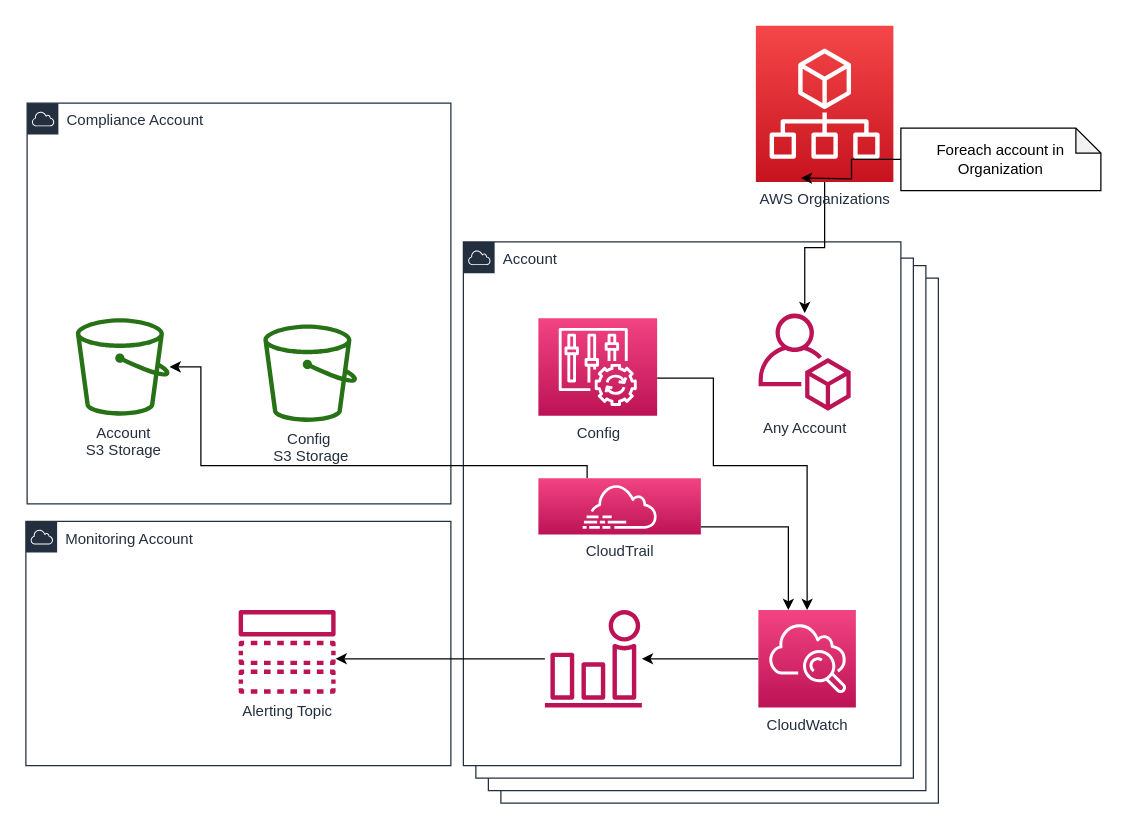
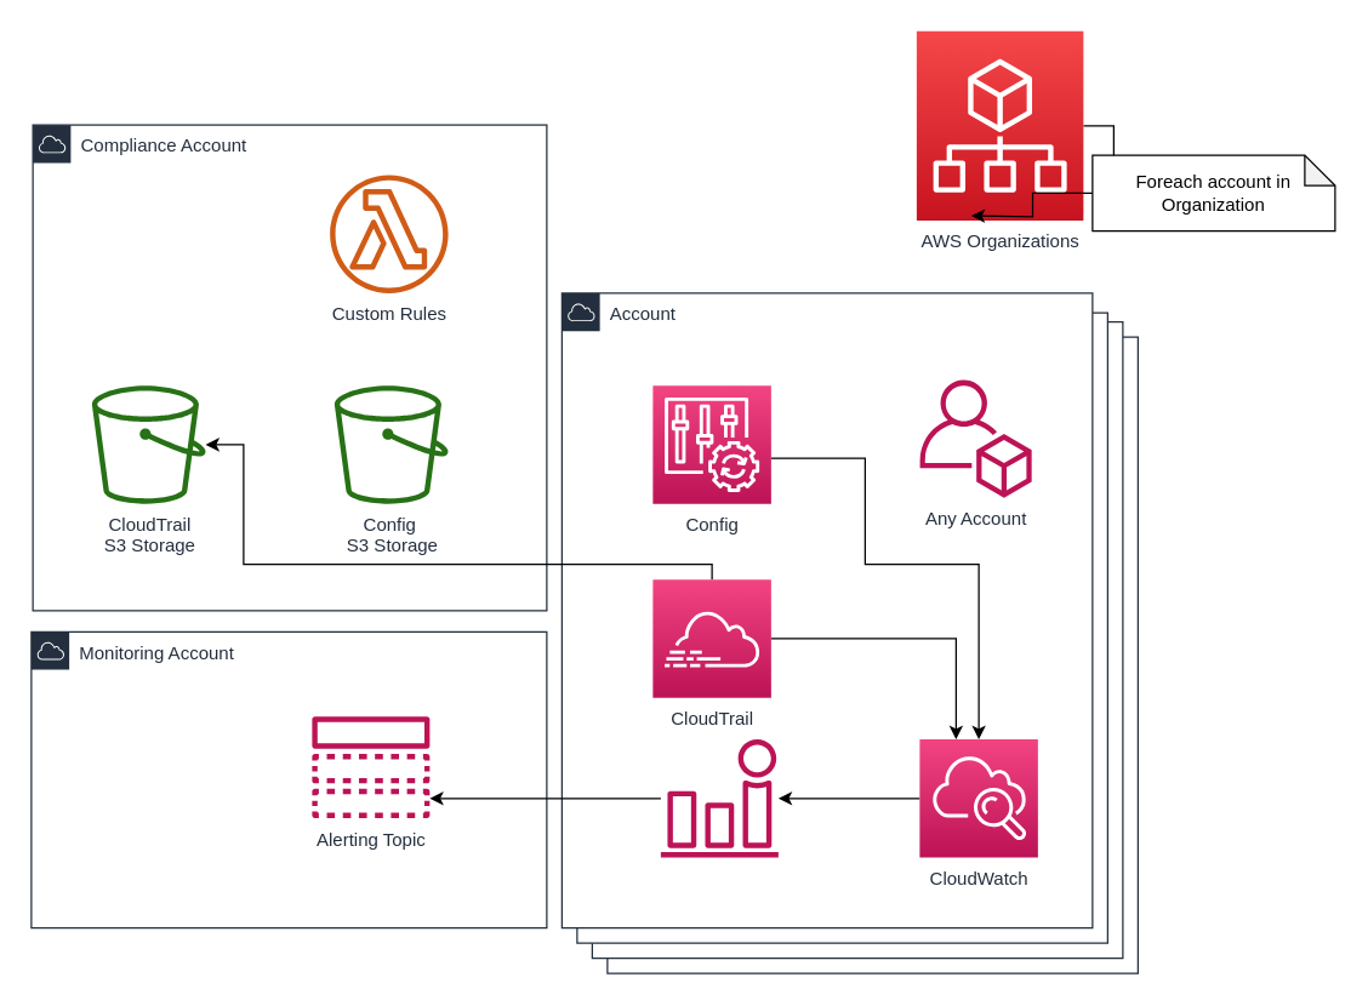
  <mxCell id="0" />
  <mxCell id="1" parent="0" />
  <mxCell id="2" value="Account" style="points=[[0,0],[0.25,0],[0.5,0],[0.75,0],[1,0],[1,0.25],[1,0.5],[1,0.75],[1,1],[0.75,1],[0.5,1],[0.25,1],[0,1],[0,0.75],[0,0.5],[0,0.25]];outlineConnect=0;gradientColor=none;html=1;whiteSpace=wrap;fontSize=12;fontStyle=0;shape=mxgraph.aws4.group;grIcon=mxgraph.aws4.group_aws_cloud;strokeColor=#232F3E;fillColor=#ffffff;verticalAlign=top;align=left;spacingLeft=30;fontColor=#232F3E;dashed=0;" vertex="1" parent="1"><mxGeometry x="400" y="222" width="350" height="420" as="geometry" /></mxCell>
  <mxCell id="3" value="Compliance Account" style="points=[[0,0],[0.25,0],[0.5,0],[0.75,0],[1,0],[1,0.25],[1,0.5],[1,0.75],[1,1],[0.75,1],[0.5,1],[0.25,1],[0,1],[0,0.75],[0,0.5],[0,0.25]];outlineConnect=0;gradientColor=none;html=1;whiteSpace=wrap;fontSize=12;fontStyle=0;shape=mxgraph.aws4.group;grIcon=mxgraph.aws4.group_aws_cloud;strokeColor=#232F3E;fillColor=#ffffff;verticalAlign=top;align=left;spacingLeft=30;fontColor=#232F3E;dashed=0;" vertex="1" parent="1"><mxGeometry x="21" y="82" width="339" height="320.5" as="geometry" /></mxCell>
  <mxCell id="4" value="Account" style="points=[[0,0],[0.25,0],[0.5,0],[0.75,0],[1,0],[1,0.25],[1,0.5],[1,0.75],[1,1],[0.75,1],[0.5,1],[0.25,1],[0,1],[0,0.75],[0,0.5],[0,0.25]];outlineConnect=0;gradientColor=none;html=1;whiteSpace=wrap;fontSize=12;fontStyle=0;shape=mxgraph.aws4.group;grIcon=mxgraph.aws4.group_aws_cloud;strokeColor=#232F3E;fillColor=#ffffff;verticalAlign=top;align=left;spacingLeft=30;fontColor=#232F3E;dashed=0;" parent="1" vertex="1"><mxGeometry x="390" y="212" width="350" height="420" as="geometry" /></mxCell>
  <mxCell id="5" value="Account" style="points=[[0,0],[0.25,0],[0.5,0],[0.75,0],[1,0],[1,0.25],[1,0.5],[1,0.75],[1,1],[0.75,1],[0.5,1],[0.25,1],[0,1],[0,0.75],[0,0.5],[0,0.25]];outlineConnect=0;gradientColor=none;html=1;whiteSpace=wrap;fontSize=12;fontStyle=0;shape=mxgraph.aws4.group;grIcon=mxgraph.aws4.group_aws_cloud;strokeColor=#232F3E;fillColor=#ffffff;verticalAlign=top;align=left;spacingLeft=30;fontColor=#232F3E;dashed=0;" parent="1" vertex="1"><mxGeometry x="380" y="206" width="350" height="416" as="geometry" /></mxCell>
  <mxCell id="6" value="Account" style="points=[[0,0],[0.25,0],[0.5,0],[0.75,0],[1,0],[1,0.25],[1,0.5],[1,0.75],[1,1],[0.75,1],[0.5,1],[0.25,1],[0,1],[0,0.75],[0,0.5],[0,0.25]];outlineConnect=0;gradientColor=none;html=1;whiteSpace=wrap;fontSize=12;fontStyle=0;shape=mxgraph.aws4.group;grIcon=mxgraph.aws4.group_aws_cloud;strokeColor=#232F3E;fillColor=#ffffff;verticalAlign=top;align=left;spacingLeft=30;fontColor=#232F3E;dashed=0;" parent="1" vertex="1"><mxGeometry x="370" y="193" width="350" height="419" as="geometry" /></mxCell>
- <mxCell id="7" style="edgeStyle=orthogonalEdgeStyle;rounded=0;orthogonalLoop=1;jettySize=auto;html=1;" parent="1" source="9" target="8" edge="1"><mxGeometry relative="1" as="geometry"><mxPoint x="288" y="288" as="sourcePoint" /></mxGeometry></mxCell>
+ <mxCell id="7" style="edgeStyle=orthogonalEdgeStyle;rounded=0;orthogonalLoop=1;jettySize=auto;html=1;" parent="1" source="9" target="11" edge="1"><mxGeometry relative="1" as="geometry"><mxPoint x="288" y="288" as="sourcePoint" /></mxGeometry></mxCell>
  <mxCell id="8" value="Any Account" style="outlineConnect=0;fontColor=#232F3E;gradientColor=none;fillColor=#BC1356;strokeColor=none;dashed=0;verticalLabelPosition=bottom;verticalAlign=top;align=center;html=1;fontSize=12;fontStyle=0;aspect=fixed;pointerEvents=1;shape=mxgraph.aws4.organizations_account;" parent="1" vertex="1"><mxGeometry x="606" y="250" width="74" height="78" as="geometry" /></mxCell>
  <mxCell id="9" value="AWS Organizations&lt;br&gt;" style="outlineConnect=0;fontColor=#232F3E;gradientColor=#F54749;gradientDirection=north;fillColor=#C7131F;strokeColor=#ffffff;dashed=0;verticalLabelPosition=bottom;verticalAlign=top;align=center;html=1;fontSize=12;fontStyle=0;aspect=fixed;shape=mxgraph.aws4.resourceIcon;resIcon=mxgraph.aws4.organizations;" parent="1" vertex="1"><mxGeometry x="604" y="20" width="110" height="125" as="geometry" /></mxCell>
  <mxCell id="10" style="edgeStyle=orthogonalEdgeStyle;rounded=0;orthogonalLoop=1;jettySize=auto;html=1;" edge="1" parent="1" source="11"><mxGeometry relative="1" as="geometry"><mxPoint x="640" y="142" as="targetPoint" /></mxGeometry></mxCell>
  <mxCell id="11" value="Foreach account in Organization" style="shape=note;whiteSpace=wrap;html=1;backgroundOutline=1;darkOpacity=0.05;strokeColor=#000000;fillColor=#FFFFFF;size=20;" parent="1" vertex="1"><mxGeometry x="720" y="102" width="160" height="50" as="geometry" /></mxCell>
  <mxCell id="12" value="Monitoring Account" style="points=[[0,0],[0.25,0],[0.5,0],[0.75,0],[1,0],[1,0.25],[1,0.5],[1,0.75],[1,1],[0.75,1],[0.5,1],[0.25,1],[0,1],[0,0.75],[0,0.5],[0,0.25]];outlineConnect=0;gradientColor=none;html=1;whiteSpace=wrap;fontSize=12;fontStyle=0;shape=mxgraph.aws4.group;grIcon=mxgraph.aws4.group_aws_cloud;strokeColor=#232F3E;fillColor=#ffffff;verticalAlign=top;align=left;spacingLeft=30;fontColor=#232F3E;dashed=0;" parent="1" vertex="1"><mxGeometry x="20" y="416.5" width="340" height="195.5" as="geometry" /></mxCell>
- <mxCell id="13" value="Alerting Topic" style="outlineConnect=0;fontColor=#232F3E;gradientColor=none;fillColor=#BC1356;strokeColor=none;dashed=0;verticalLabelPosition=bottom;verticalAlign=top;align=center;html=1;fontSize=12;fontStyle=0;aspect=fixed;pointerEvents=1;shape=mxgraph.aws4.topic;" parent="1" vertex="1"><mxGeometry x="190" y="487.5" width="78" height="67" as="geometry" /></mxCell>
+ <mxCell id="13" value="Alerting Topic" style="outlineConnect=0;fontColor=#232F3E;gradientColor=none;fillColor=#BC1356;strokeColor=none;dashed=0;verticalLabelPosition=bottom;verticalAlign=top;align=center;html=1;fontSize=12;fontStyle=0;aspect=fixed;pointerEvents=1;shape=mxgraph.aws4.topic;" parent="1" vertex="1"><mxGeometry x="205" y="472.5" width="78" height="67" as="geometry" /></mxCell>
  <mxCell id="14" style="edgeStyle=orthogonalEdgeStyle;rounded=0;orthogonalLoop=1;jettySize=auto;html=1;" parent="1" target="13" edge="1" source="15"><mxGeometry relative="1" as="geometry"><mxPoint x="60" y="282.333" as="sourcePoint" /><Array as="points"><mxPoint x="250" y="521" /><mxPoint x="250" y="521" /></Array></mxGeometry></mxCell>
  <mxCell id="15" value="" style="outlineConnect=0;fontColor=#232F3E;gradientColor=none;fillColor=#BC1356;strokeColor=none;dashed=0;verticalLabelPosition=bottom;verticalAlign=top;align=center;html=1;fontSize=12;fontStyle=0;aspect=fixed;pointerEvents=1;shape=mxgraph.aws4.alarm;" parent="1" vertex="1"><mxGeometry x="435" y="487.5" width="78" height="78" as="geometry" /></mxCell>
  <mxCell id="16" style="edgeStyle=orthogonalEdgeStyle;rounded=0;orthogonalLoop=1;jettySize=auto;html=1;" edge="1" parent="1" source="17" target="15"><mxGeometry relative="1" as="geometry" /></mxCell>
  <mxCell id="17" value="CloudWatch" style="outlineConnect=0;fontColor=#232F3E;gradientColor=#F34482;gradientDirection=north;fillColor=#BC1356;strokeColor=#ffffff;dashed=0;verticalLabelPosition=bottom;verticalAlign=top;align=center;html=1;fontSize=12;fontStyle=0;aspect=fixed;shape=mxgraph.aws4.resourceIcon;resIcon=mxgraph.aws4.cloudwatch;" parent="1" vertex="1"><mxGeometry x="606" y="487.5" width="78" height="78" as="geometry" /></mxCell>
  <mxCell id="18" style="edgeStyle=orthogonalEdgeStyle;rounded=0;orthogonalLoop=1;jettySize=auto;html=1;" edge="1" parent="1" source="19" target="17"><mxGeometry relative="1" as="geometry"><Array as="points"><mxPoint x="570" y="302" /><mxPoint x="570" y="372" /><mxPoint x="645" y="372" /></Array></mxGeometry></mxCell>
- <mxCell id="19" value="Config" style="outlineConnect=0;fontColor=#232F3E;gradientColor=#F34482;gradientDirection=north;fillColor=#BC1356;strokeColor=#ffffff;dashed=0;verticalLabelPosition=bottom;verticalAlign=top;align=center;html=1;fontSize=12;fontStyle=0;aspect=fixed;shape=mxgraph.aws4.resourceIcon;resIcon=mxgraph.aws4.config;" parent="1" vertex="1"><mxGeometry x="430" y="254" width="95" height="78" as="geometry" /></mxCell>
+ <mxCell id="19" value="Config" style="outlineConnect=0;fontColor=#232F3E;gradientColor=#F34482;gradientDirection=north;fillColor=#BC1356;strokeColor=#ffffff;dashed=0;verticalLabelPosition=bottom;verticalAlign=top;align=center;html=1;fontSize=12;fontStyle=0;aspect=fixed;shape=mxgraph.aws4.resourceIcon;resIcon=mxgraph.aws4.config;" parent="1" vertex="1"><mxGeometry x="430" y="254" width="78" height="78" as="geometry" /></mxCell>
  <mxCell id="20" style="edgeStyle=orthogonalEdgeStyle;rounded=0;orthogonalLoop=1;jettySize=auto;html=1;" edge="1" parent="1" source="22" target="17"><mxGeometry relative="1" as="geometry"><Array as="points"><mxPoint x="630" y="421" /></Array></mxGeometry></mxCell>
  <mxCell id="21" style="edgeStyle=orthogonalEdgeStyle;rounded=0;orthogonalLoop=1;jettySize=auto;html=1;" edge="1" parent="1" source="22" target="23"><mxGeometry relative="1" as="geometry"><Array as="points"><mxPoint x="469" y="372" /><mxPoint x="160" y="372" /><mxPoint x="160" y="293" /></Array></mxGeometry></mxCell>
- <mxCell id="22" value="CloudTrail" style="outlineConnect=0;fontColor=#232F3E;gradientColor=#F34482;gradientDirection=north;fillColor=#BC1356;strokeColor=#ffffff;dashed=0;verticalLabelPosition=bottom;verticalAlign=top;align=center;html=1;fontSize=12;fontStyle=0;aspect=fixed;shape=mxgraph.aws4.resourceIcon;resIcon=mxgraph.aws4.cloudtrail;" vertex="1" parent="1"><mxGeometry x="430" y="382" width="130" height="45" as="geometry" /></mxCell>
- <mxCell id="23" value="Account&lt;br&gt;S3 Storage" style="outlineConnect=0;fontColor=#232F3E;gradientColor=none;fillColor=#277116;strokeColor=none;dashed=0;verticalLabelPosition=bottom;verticalAlign=top;align=center;html=1;fontSize=12;fontStyle=0;aspect=fixed;pointerEvents=1;shape=mxgraph.aws4.bucket;" vertex="1" parent="1"><mxGeometry x="60" y="254" width="75" height="78" as="geometry" /></mxCell>
- <mxCell id="24" value="Config&amp;nbsp;&lt;br&gt;S3 Storage" style="outlineConnect=0;fontColor=#232F3E;gradientColor=none;fillColor=#277116;strokeColor=none;dashed=0;verticalLabelPosition=bottom;verticalAlign=top;align=center;html=1;fontSize=12;fontStyle=0;aspect=fixed;pointerEvents=1;shape=mxgraph.aws4.bucket;" vertex="1" parent="1"><mxGeometry x="210" y="259" width="75" height="78" as="geometry" /></mxCell>
+ <mxCell id="22" value="CloudTrail" style="outlineConnect=0;fontColor=#232F3E;gradientColor=#F34482;gradientDirection=north;fillColor=#BC1356;strokeColor=#ffffff;dashed=0;verticalLabelPosition=bottom;verticalAlign=top;align=center;html=1;fontSize=12;fontStyle=0;aspect=fixed;shape=mxgraph.aws4.resourceIcon;resIcon=mxgraph.aws4.cloudtrail;" vertex="1" parent="1"><mxGeometry x="430" y="382" width="78" height="78" as="geometry" /></mxCell>
+ <mxCell id="23" value="CloudTrail&lt;br&gt;S3 Storage" style="outlineConnect=0;fontColor=#232F3E;gradientColor=none;fillColor=#277116;strokeColor=none;dashed=0;verticalLabelPosition=bottom;verticalAlign=top;align=center;html=1;fontSize=12;fontStyle=0;aspect=fixed;pointerEvents=1;shape=mxgraph.aws4.bucket;" vertex="1" parent="1"><mxGeometry x="60" y="254" width="75" height="78" as="geometry" /></mxCell>
+ <mxCell id="24" value="Config&amp;nbsp;&lt;br&gt;S3 Storage" style="outlineConnect=0;fontColor=#232F3E;gradientColor=none;fillColor=#277116;strokeColor=none;dashed=0;verticalLabelPosition=bottom;verticalAlign=top;align=center;html=1;fontSize=12;fontStyle=0;aspect=fixed;pointerEvents=1;shape=mxgraph.aws4.bucket;" vertex="1" parent="1"><mxGeometry x="220" y="254" width="75" height="78" as="geometry" /></mxCell>
+ <mxCell id="25" value="Custom Rules" style="outlineConnect=0;fontColor=#232F3E;gradientColor=none;fillColor=#D05C17;strokeColor=none;dashed=0;verticalLabelPosition=bottom;verticalAlign=top;align=center;html=1;fontSize=12;fontStyle=0;aspect=fixed;pointerEvents=1;shape=mxgraph.aws4.lambda_function;" vertex="1" parent="1"><mxGeometry x="217" y="115" width="78" height="78" as="geometry" /></mxCell>
